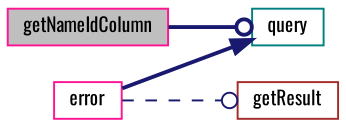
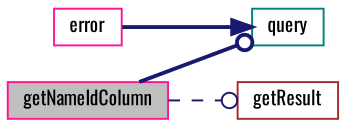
  digraph {
    fontname=Oswald
    rankdir=LR
    node [color=deeppink fillcolor=white fontname=Oswald fontsize=10 shape=record style=filled]
    edge [arrowhead=odot color=midnightblue fontname=Oswald fontsize=10 labelfontname=Helvetica labelfontsize=10 style=bold]
    n1 [fillcolor=grey75 fontcolor=black height=0.2 label=getNameIdColumn width=0.4]
    n2 [color=teal height=0.2 label=query width=0.4]
    n3 [color=brown height=0.2 label=getResult width=0.4]
    n4 [height=0.2 label=error width=0.4]
    n1 -> n2
-   n4 -> n3 [style=dashed]
+   n1 -> n3 [style=dashed]
    n4 -> n2 [arrowhead=normal]
  }
